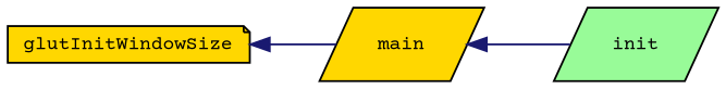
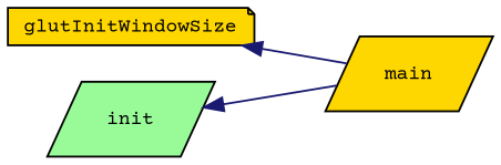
  digraph {
    fontname="Courier Prime"
    rankdir=LR
    node [color=black fillcolor=gold fontname="Courier Prime" fontsize=10 shape=parallelogram style=filled]
    edge [color=midnightblue dir=back fontname="Courier Prime" fontsize=10 labelfontname=Helvetica labelfontsize=10 style=solid]
    n1 [fontcolor=black height=0.2 label=glutInitWindowSize shape=note width=0.4]
    n2 [height=0.2 label=main width=0.4]
    n3 [fillcolor=palegreen height=0.2 label=init width=0.4]
    n1 -> n2
-   n2 -> n3
+   n3 -> n2
  }
